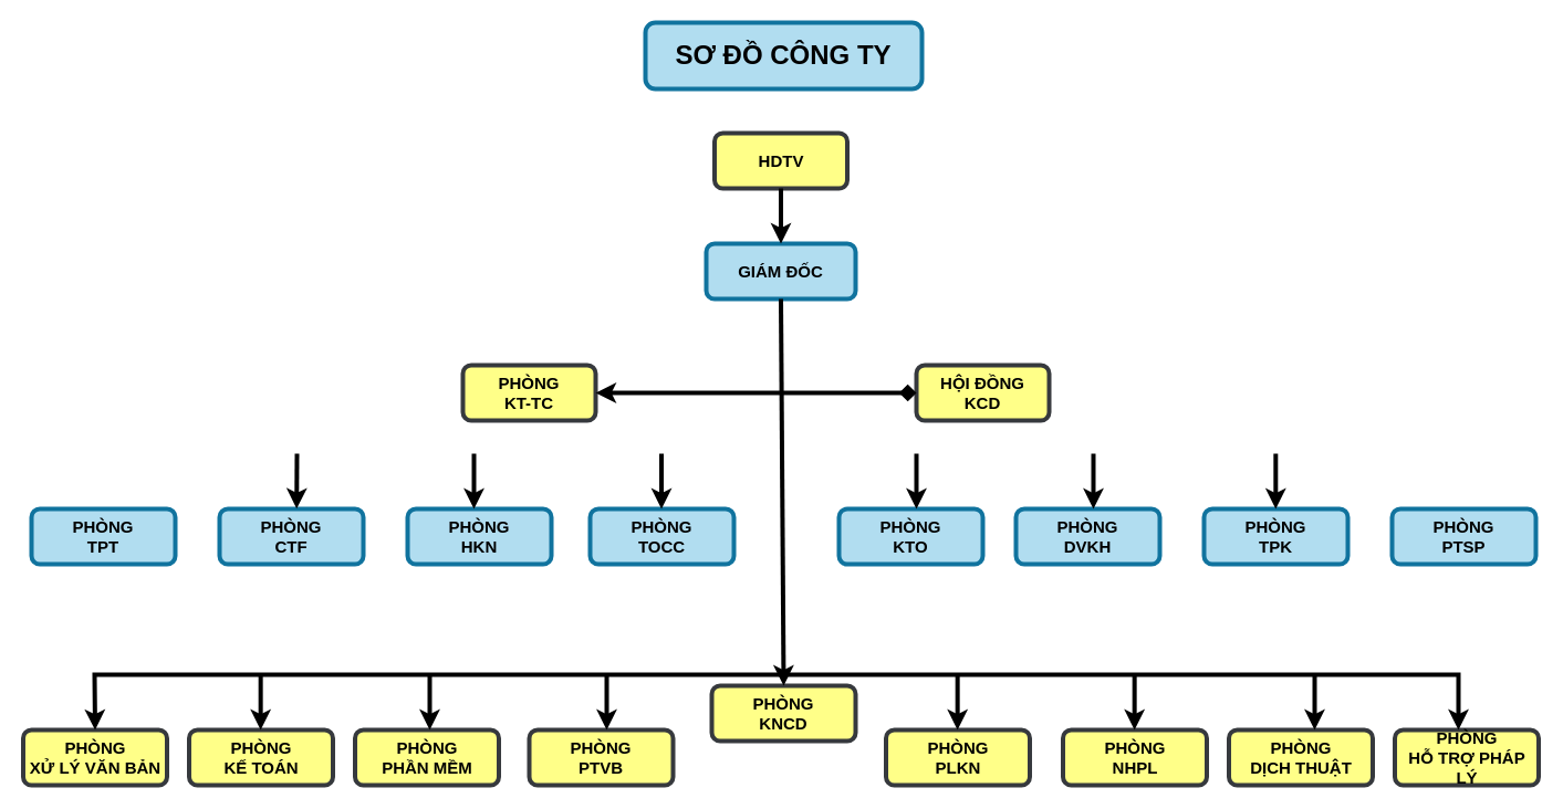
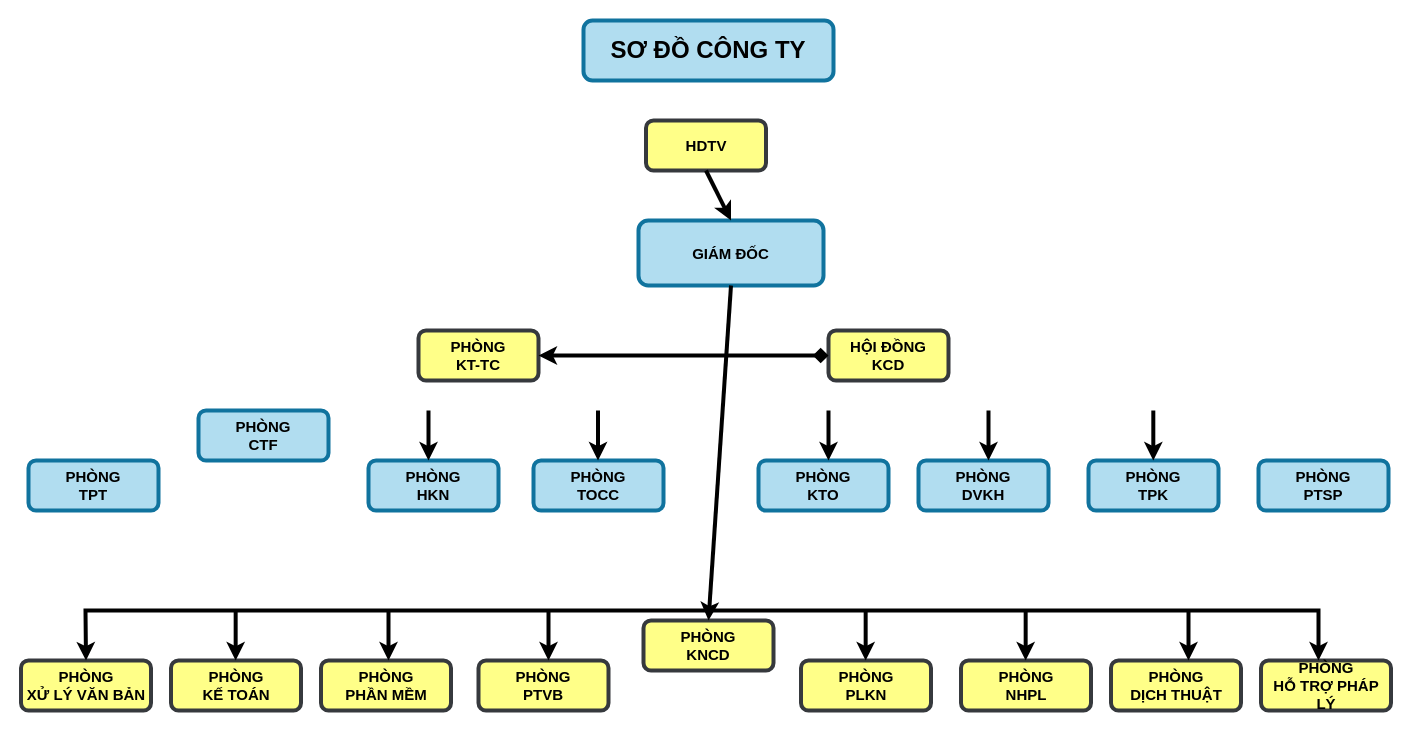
  <mxCell id="0" />
  <mxCell id="1" parent="0" />
  <mxCell id="2" value="&lt;font style=&quot;font-size: 24px;&quot;&gt;SƠ ĐỒ CÔNG TY&lt;/font&gt;" style="rounded=1;whiteSpace=wrap;html=1;strokeWidth=4;fillColor=#b1ddf0;strokeColor=#10739e;fontStyle=1;fontSize=15;" vertex="1" parent="1"><mxGeometry x="583" y="20" width="250" height="60" as="geometry" /></mxCell>
  <mxCell id="3" value="&lt;font&gt;HDTV&lt;/font&gt;" style="rounded=1;whiteSpace=wrap;html=1;fillColor=#ffff88;strokeColor=#36393d;fontStyle=1;strokeWidth=4;fontSize=15;" vertex="1" parent="1"><mxGeometry x="645.5" y="120" width="120" height="50" as="geometry" /></mxCell>
- <mxCell id="4" value="GIÁM ĐỐC" style="rounded=1;whiteSpace=wrap;html=1;fillColor=#b1ddf0;strokeColor=#10739e;strokeWidth=4;fontStyle=1;fontSize=15;" vertex="1" parent="1"><mxGeometry x="638" y="220" width="135" height="50" as="geometry" /></mxCell>
+ <mxCell id="4" value="GIÁM ĐỐC" style="rounded=1;whiteSpace=wrap;html=1;fillColor=#b1ddf0;strokeColor=#10739e;strokeWidth=4;fontStyle=1;fontSize=15;" vertex="1" parent="1"><mxGeometry x="638" y="220" width="185" height="65" as="geometry" /></mxCell>
  <mxCell id="5" value="&lt;span&gt;PHÒNG&lt;br&gt;KT-TC&lt;/span&gt;" style="rounded=1;whiteSpace=wrap;html=1;fillColor=#ffff88;strokeColor=#36393d;fontStyle=1;strokeWidth=4;fontSize=15;" vertex="1" parent="1"><mxGeometry x="418" y="330" width="120" height="50" as="geometry" /></mxCell>
  <mxCell id="6" value="&lt;span&gt;HỘI ĐỒNG&lt;br&gt;KCD&lt;/span&gt;" style="rounded=1;whiteSpace=wrap;html=1;fillColor=#ffff88;strokeColor=#36393d;fontStyle=1;strokeWidth=4;fontSize=15;" vertex="1" parent="1"><mxGeometry x="828" y="330" width="120" height="50" as="geometry" /></mxCell>
  <mxCell id="7" value="PHÒNG&lt;br&gt;TPT" style="rounded=1;whiteSpace=wrap;html=1;fillColor=#b1ddf0;strokeColor=#10739e;strokeWidth=4;fontStyle=1;fontSize=15;" vertex="1" parent="1"><mxGeometry x="28" y="460" width="130" height="50" as="geometry" /></mxCell>
- <mxCell id="8" value="PHÒNG&lt;br&gt;CTF" style="rounded=1;whiteSpace=wrap;html=1;fillColor=#b1ddf0;strokeColor=#10739e;strokeWidth=4;fontStyle=1;fontSize=15;" vertex="1" parent="1"><mxGeometry x="198" y="460" width="130" height="50" as="geometry" /></mxCell>
+ <mxCell id="8" value="PHÒNG&lt;br&gt;CTF" style="rounded=1;whiteSpace=wrap;html=1;fillColor=#b1ddf0;strokeColor=#10739e;strokeWidth=4;fontStyle=1;fontSize=15;" vertex="1" parent="1"><mxGeometry x="198" y="410" width="130" height="50" as="geometry" /></mxCell>
  <mxCell id="9" value="PHÒNG&lt;br&gt;HKN" style="rounded=1;whiteSpace=wrap;html=1;fillColor=#b1ddf0;strokeColor=#10739e;strokeWidth=4;fontStyle=1;fontSize=15;" vertex="1" parent="1"><mxGeometry x="368" y="460" width="130" height="50" as="geometry" /></mxCell>
  <mxCell id="10" value="PHÒNG&lt;br&gt;TOCC" style="rounded=1;whiteSpace=wrap;html=1;fillColor=#b1ddf0;strokeColor=#10739e;strokeWidth=4;fontStyle=1;fontSize=15;" vertex="1" parent="1"><mxGeometry x="533" y="460" width="130" height="50" as="geometry" /></mxCell>
  <mxCell id="11" value="PHÒNG&lt;br&gt;KTO" style="rounded=1;whiteSpace=wrap;html=1;fillColor=#b1ddf0;strokeColor=#10739e;strokeWidth=4;fontStyle=1;fontSize=15;" vertex="1" parent="1"><mxGeometry x="758" y="460" width="130" height="50" as="geometry" /></mxCell>
  <mxCell id="12" value="PHÒNG&lt;br&gt;DVKH" style="rounded=1;whiteSpace=wrap;html=1;fillColor=#b1ddf0;strokeColor=#10739e;strokeWidth=4;fontStyle=1;fontSize=15;" vertex="1" parent="1"><mxGeometry x="918" y="460" width="130" height="50" as="geometry" /></mxCell>
  <mxCell id="13" value="PHÒNG&lt;br&gt;TPK" style="rounded=1;whiteSpace=wrap;html=1;fillColor=#b1ddf0;strokeColor=#10739e;strokeWidth=4;fontStyle=1;fontSize=15;" vertex="1" parent="1"><mxGeometry x="1088" y="460" width="130" height="50" as="geometry" /></mxCell>
  <mxCell id="14" value="PHÒNG&lt;br&gt;PTSP" style="rounded=1;whiteSpace=wrap;html=1;fillColor=#b1ddf0;strokeColor=#10739e;strokeWidth=4;fontStyle=1;fontSize=15;" vertex="1" parent="1"><mxGeometry x="1258" y="460" width="130" height="50" as="geometry" /></mxCell>
  <mxCell id="15" value="PHÒNG&lt;br&gt;XỬ LÝ VĂN BẢN" style="rounded=1;whiteSpace=wrap;html=1;fillColor=#ffff88;strokeColor=#36393d;strokeWidth=4;fontStyle=1;fontSize=15;" vertex="1" parent="1"><mxGeometry x="20.5" y="660" width="130" height="50" as="geometry" /></mxCell>
  <mxCell id="16" value="PHÒNG&lt;br&gt;KẾ TOÁN" style="rounded=1;whiteSpace=wrap;html=1;fillColor=#ffff88;strokeColor=#36393d;strokeWidth=4;fontStyle=1;fontSize=15;" vertex="1" parent="1"><mxGeometry x="170.5" y="660" width="130" height="50" as="geometry" /></mxCell>
  <mxCell id="17" value="PHÒNG&lt;br&gt;PHẦN MỀM" style="rounded=1;whiteSpace=wrap;html=1;fillColor=#ffff88;strokeColor=#36393d;strokeWidth=4;fontStyle=1;fontSize=15;" vertex="1" parent="1"><mxGeometry x="320.5" y="660" width="130" height="50" as="geometry" /></mxCell>
  <mxCell id="18" value="PHÒNG&lt;br&gt;PTVB" style="rounded=1;whiteSpace=wrap;html=1;fillColor=#ffff88;strokeColor=#36393d;strokeWidth=4;fontStyle=1;fontSize=15;" vertex="1" parent="1"><mxGeometry x="478" y="660" width="130" height="50" as="geometry" /></mxCell>
  <mxCell id="19" value="PHÒNG&lt;br&gt;KNCD" style="rounded=1;whiteSpace=wrap;html=1;fillColor=#ffff88;strokeColor=#36393d;strokeWidth=4;fontStyle=1;fontSize=15;" vertex="1" parent="1"><mxGeometry x="643" y="620" width="130" height="50" as="geometry" /></mxCell>
  <mxCell id="20" value="PHÒNG&lt;br&gt;PLKN" style="rounded=1;whiteSpace=wrap;html=1;fillColor=#ffff88;strokeColor=#36393d;strokeWidth=4;fontStyle=1;fontSize=15;" vertex="1" parent="1"><mxGeometry x="800.5" y="660" width="130" height="50" as="geometry" /></mxCell>
  <mxCell id="21" value="&lt;span&gt;PHÒNG&lt;br&gt;NHPL&lt;/span&gt;" style="rounded=1;whiteSpace=wrap;html=1;fillColor=#ffff88;strokeColor=#36393d;strokeWidth=4;fontStyle=1;fontSize=15;" vertex="1" parent="1"><mxGeometry x="960.5" y="660" width="130" height="50" as="geometry" /></mxCell>
  <mxCell id="22" value="&lt;span&gt;PHÒNG&lt;br&gt;DỊCH THUẬT&lt;/span&gt;" style="rounded=1;whiteSpace=wrap;html=1;fillColor=#ffff88;strokeColor=#36393d;strokeWidth=4;fontStyle=1;fontSize=15;" vertex="1" parent="1"><mxGeometry x="1110.5" y="660" width="130" height="50" as="geometry" /></mxCell>
  <mxCell id="23" value="&lt;b&gt;PHÒNG&lt;br&gt;HỖ TRỢ PHÁP LÝ&lt;/b&gt;" style="rounded=1;whiteSpace=wrap;html=1;fillColor=#ffff88;strokeColor=#36393d;strokeWidth=4;fontSize=15;" vertex="1" parent="1"><mxGeometry x="1260.5" y="660" width="130" height="50" as="geometry" /></mxCell>
  <mxCell id="24" value="" style="endArrow=classic;html=1;rounded=0;exitX=0.5;exitY=1;exitDx=0;exitDy=0;entryX=0.5;entryY=0;entryDx=0;entryDy=0;fontStyle=1;strokeWidth=4;fontSize=15;" edge="1" parent="1" source="3" target="4"><mxGeometry width="50" height="50" relative="1" as="geometry"><mxPoint x="748" y="30" as="sourcePoint" /><mxPoint x="798" y="-20" as="targetPoint" /></mxGeometry></mxCell>
  <mxCell id="25" value="" style="endArrow=classic;html=1;rounded=0;exitX=0.5;exitY=1;exitDx=0;exitDy=0;entryX=0.5;entryY=0;entryDx=0;entryDy=0;strokeWidth=4;fontSize=15;" edge="1" parent="1" source="4" target="19"><mxGeometry width="50" height="50" relative="1" as="geometry"><mxPoint x="705" y="290" as="sourcePoint" /><mxPoint x="705" y="340" as="targetPoint" /></mxGeometry></mxCell>
  <mxCell id="26" value="" style="endArrow=diamond;startArrow=classic;html=1;rounded=0;exitX=1;exitY=0.5;exitDx=0;exitDy=0;entryX=0;entryY=0.5;entryDx=0;entryDy=0;fontStyle=1;strokeWidth=4;fontSize=15;" edge="1" parent="1" source="5" target="6"><mxGeometry width="50" height="50" relative="1" as="geometry"><mxPoint x="748" y="410" as="sourcePoint" /><mxPoint x="798" y="360" as="targetPoint" /></mxGeometry></mxCell>
  <mxCell id="27" value="" style="endArrow=classic;html=1;rounded=0;entryX=0.536;entryY=-0.004;entryDx=0;entryDy=0;entryPerimeter=0;fontStyle=1;strokeWidth=4;fontSize=15;" edge="1" parent="1" target="8"><mxGeometry width="50" height="50" relative="1" as="geometry"><mxPoint y="410" as="sourcePoint" x="268" /><mxPoint x="638" y="370" as="targetPoint" /></mxGeometry></mxCell>
  <mxCell id="28" value="" style="endArrow=classic;html=1;rounded=0;entryX=0.536;entryY=-0.004;entryDx=0;entryDy=0;entryPerimeter=0;fontStyle=1;strokeWidth=4;fontSize=15;" edge="1" parent="1"><mxGeometry width="50" height="50" relative="1" as="geometry"><mxPoint x="428" y="410" as="sourcePoint" /><mxPoint x="428" y="460" as="targetPoint" /></mxGeometry></mxCell>
  <mxCell id="29" value="" style="endArrow=classic;html=1;rounded=0;entryX=0.536;entryY=-0.004;entryDx=0;entryDy=0;entryPerimeter=0;fontStyle=1;strokeWidth=4;fontSize=15;" edge="1" parent="1"><mxGeometry width="50" height="50" relative="1" as="geometry"><mxPoint x="597.52" y="410" as="sourcePoint" /><mxPoint x="597.52" y="460" as="targetPoint" /></mxGeometry></mxCell>
  <mxCell id="30" value="" style="endArrow=classic;html=1;rounded=0;entryX=0.536;entryY=-0.004;entryDx=0;entryDy=0;entryPerimeter=0;fontStyle=1;strokeWidth=4;fontSize=15;" edge="1" parent="1"><mxGeometry width="50" height="50" relative="1" as="geometry"><mxPoint x="828" y="410" as="sourcePoint" /><mxPoint x="828" y="460" as="targetPoint" /></mxGeometry></mxCell>
  <mxCell id="31" value="" style="endArrow=classic;html=1;rounded=0;entryX=0.536;entryY=-0.004;entryDx=0;entryDy=0;entryPerimeter=0;fontStyle=1;strokeWidth=4;fontSize=15;" edge="1" parent="1"><mxGeometry width="50" height="50" relative="1" as="geometry"><mxPoint x="988" y="410" as="sourcePoint" /><mxPoint x="988" y="460" as="targetPoint" /></mxGeometry></mxCell>
  <mxCell id="32" value="" style="endArrow=classic;html=1;rounded=0;entryX=0.536;entryY=-0.004;entryDx=0;entryDy=0;entryPerimeter=0;fontStyle=1;strokeWidth=4;fontSize=15;" edge="1" parent="1"><mxGeometry width="50" height="50" relative="1" as="geometry"><mxPoint x="1152.81" y="410" as="sourcePoint" /><mxPoint x="1152.81" y="460" as="targetPoint" /></mxGeometry></mxCell>
  <mxCell id="33" value="" style="endArrow=classic;startArrow=classic;html=1;rounded=0;exitX=0.5;exitY=0;exitDx=0;exitDy=0;entryX=0.5;entryY=0;entryDx=0;entryDy=0;strokeWidth=4;fontSize=15;" edge="1" parent="1" source="15"><mxGeometry width="50" height="50" relative="1" as="geometry"><mxPoint x="88" y="660" as="sourcePoint" /><mxPoint x="1318" y="660" as="targetPoint" /><Array as="points"><mxPoint x="85" y="610" /><mxPoint x="1318" y="610" /></Array></mxGeometry></mxCell>
  <mxCell id="34" value="" style="endArrow=classic;html=1;rounded=0;entryX=0.536;entryY=-0.004;entryDx=0;entryDy=0;entryPerimeter=0;strokeWidth=4;fontSize=15;" edge="1" parent="1"><mxGeometry width="50" height="50" relative="1" as="geometry"><mxPoint x="235.16" y="610" as="sourcePoint" /><mxPoint x="235.16" y="660" as="targetPoint" /></mxGeometry></mxCell>
  <mxCell id="35" value="" style="endArrow=classic;html=1;rounded=0;entryX=0.536;entryY=-0.004;entryDx=0;entryDy=0;entryPerimeter=0;strokeWidth=4;fontSize=15;" edge="1" parent="1"><mxGeometry width="50" height="50" relative="1" as="geometry"><mxPoint x="388" y="610" as="sourcePoint" /><mxPoint x="388" y="660" as="targetPoint" /></mxGeometry></mxCell>
  <mxCell id="36" value="" style="endArrow=classic;html=1;rounded=0;entryX=0.536;entryY=-0.004;entryDx=0;entryDy=0;entryPerimeter=0;strokeWidth=4;fontSize=15;" edge="1" parent="1"><mxGeometry width="50" height="50" relative="1" as="geometry"><mxPoint x="548" y="610" as="sourcePoint" /><mxPoint x="548" y="660" as="targetPoint" /></mxGeometry></mxCell>
  <mxCell id="37" value="" style="endArrow=classic;html=1;rounded=0;entryX=0.536;entryY=-0.004;entryDx=0;entryDy=0;entryPerimeter=0;strokeWidth=4;fontSize=15;" edge="1" parent="1"><mxGeometry width="50" height="50" relative="1" as="geometry"><mxPoint x="865.16" y="610" as="sourcePoint" /><mxPoint x="865.16" y="660" as="targetPoint" /></mxGeometry></mxCell>
  <mxCell id="38" value="" style="endArrow=classic;html=1;rounded=0;entryX=0.536;entryY=-0.004;entryDx=0;entryDy=0;entryPerimeter=0;strokeWidth=4;fontSize=15;" edge="1" parent="1"><mxGeometry width="50" height="50" relative="1" as="geometry"><mxPoint x="1025.16" y="610" as="sourcePoint" /><mxPoint x="1025.16" y="660" as="targetPoint" /></mxGeometry></mxCell>
  <mxCell id="39" value="" style="endArrow=classic;html=1;rounded=0;entryX=0.536;entryY=-0.004;entryDx=0;entryDy=0;entryPerimeter=0;strokeWidth=4;fontSize=15;" edge="1" parent="1"><mxGeometry width="50" height="50" relative="1" as="geometry"><mxPoint x="1188" y="610" as="sourcePoint" /><mxPoint x="1188" y="660" as="targetPoint" /></mxGeometry></mxCell>
